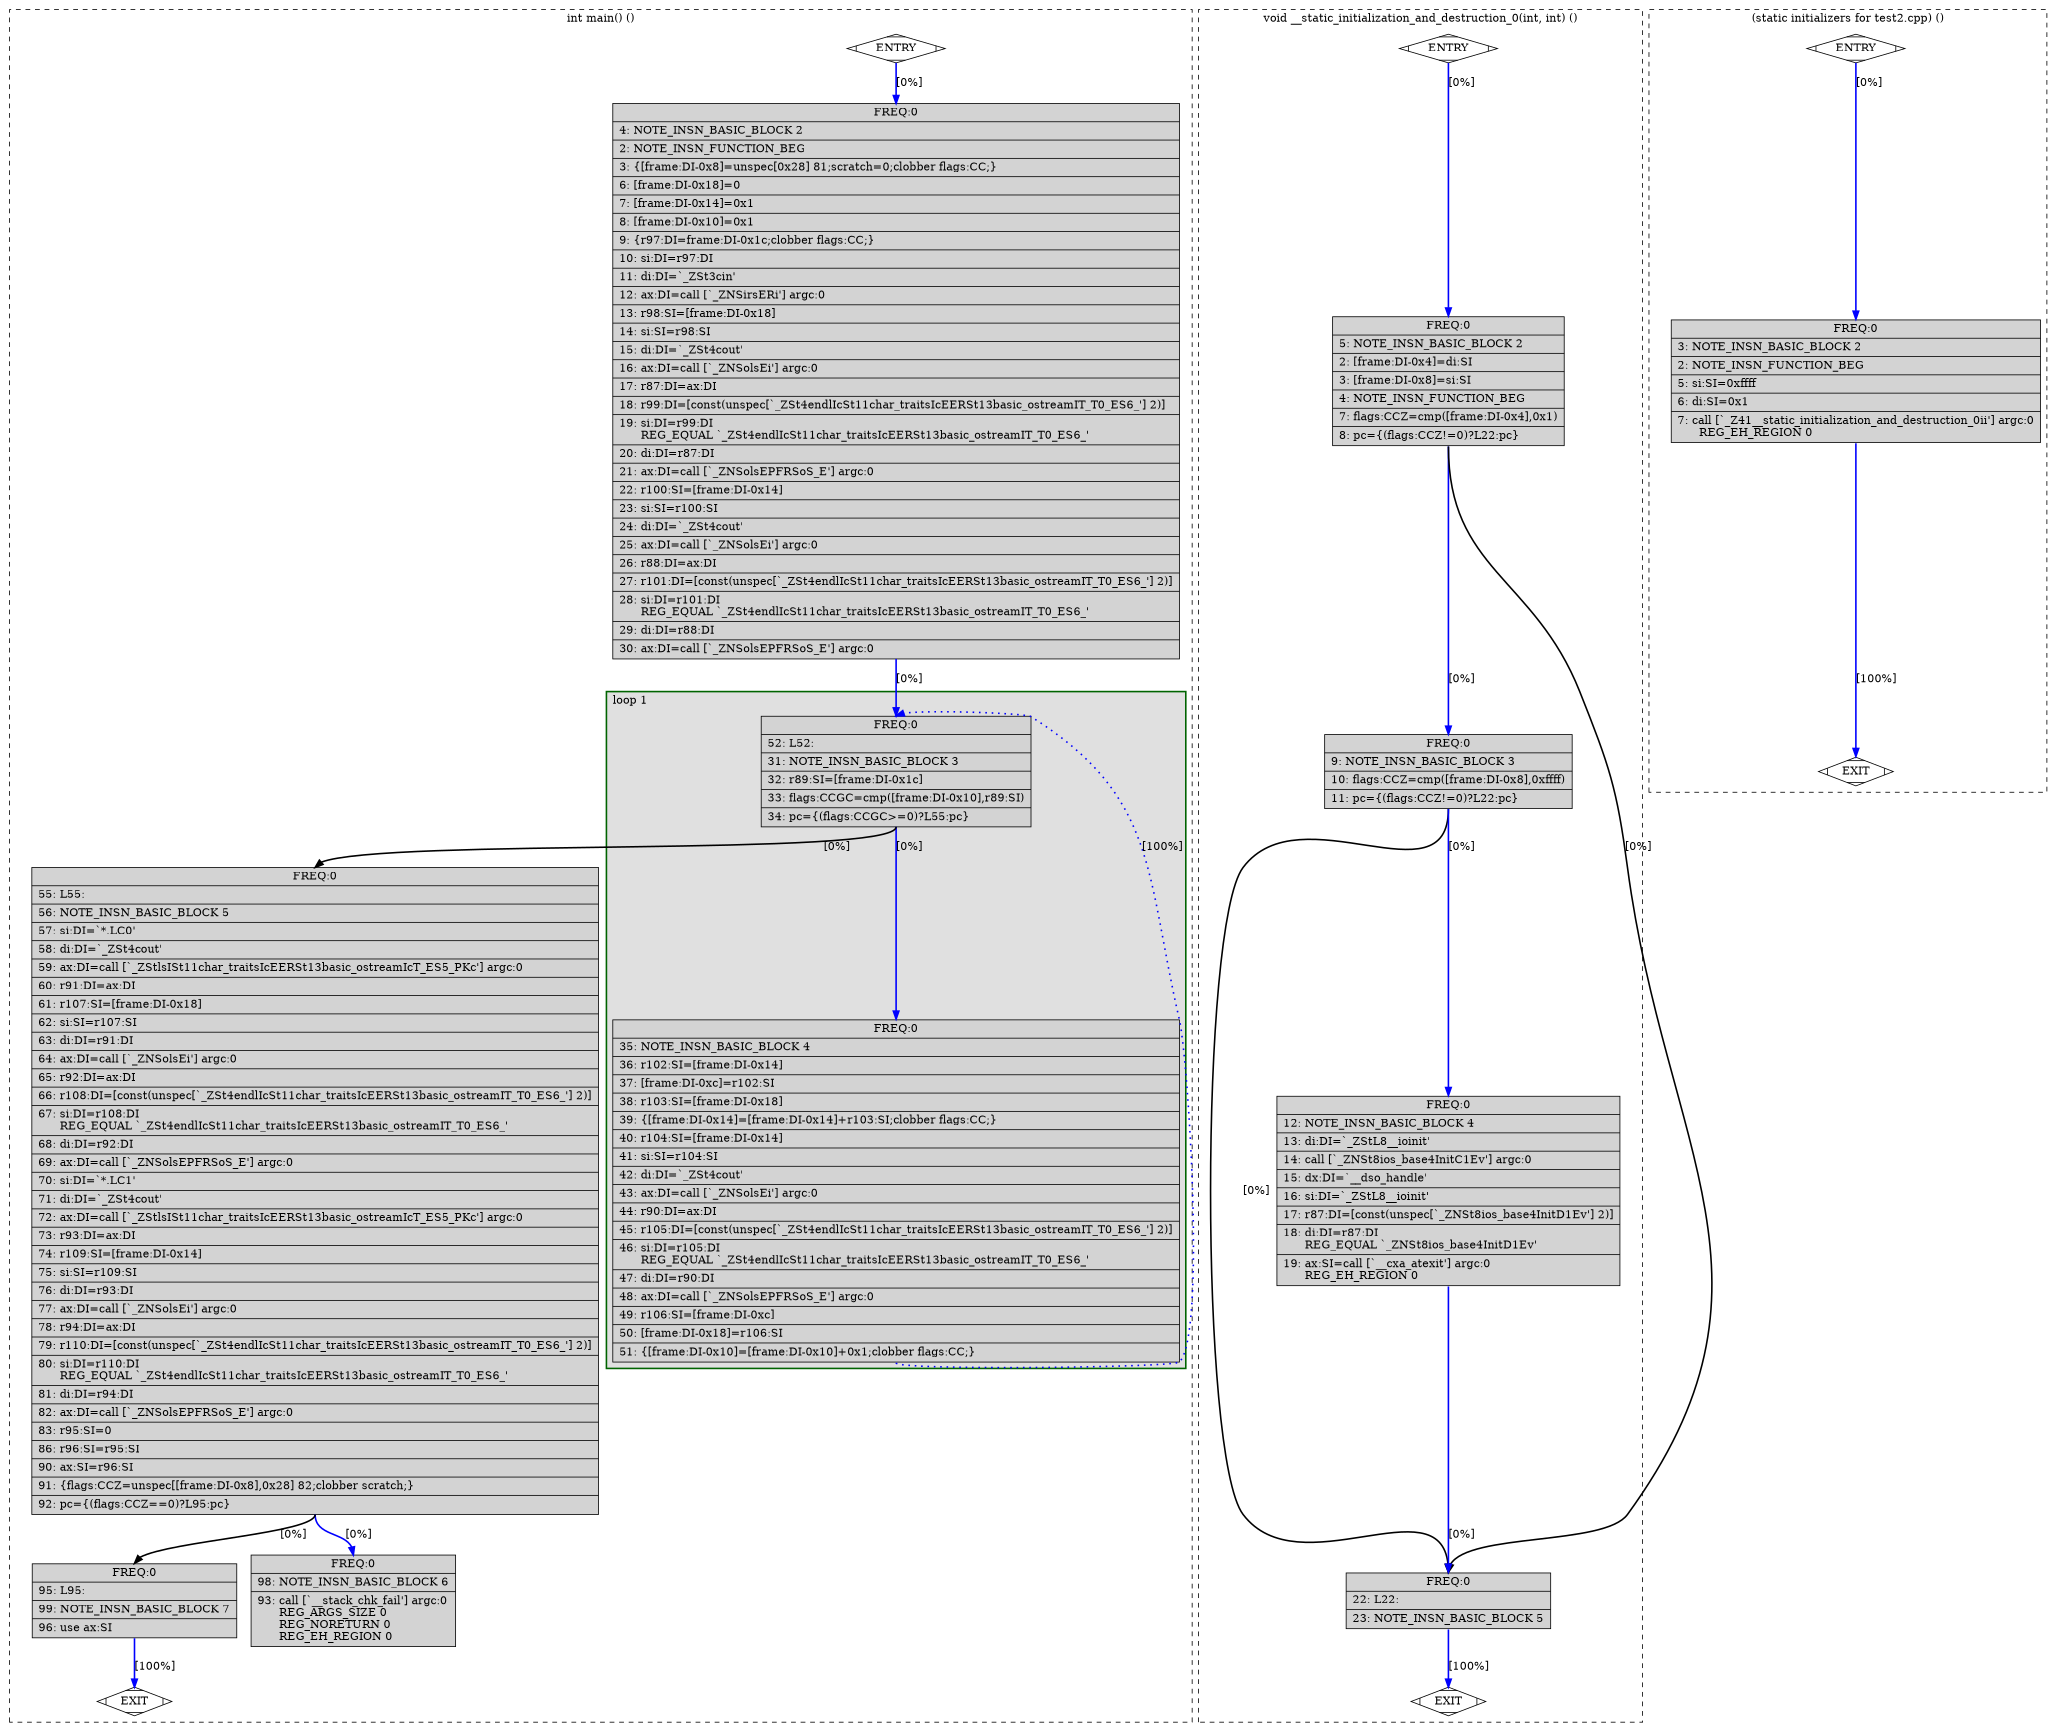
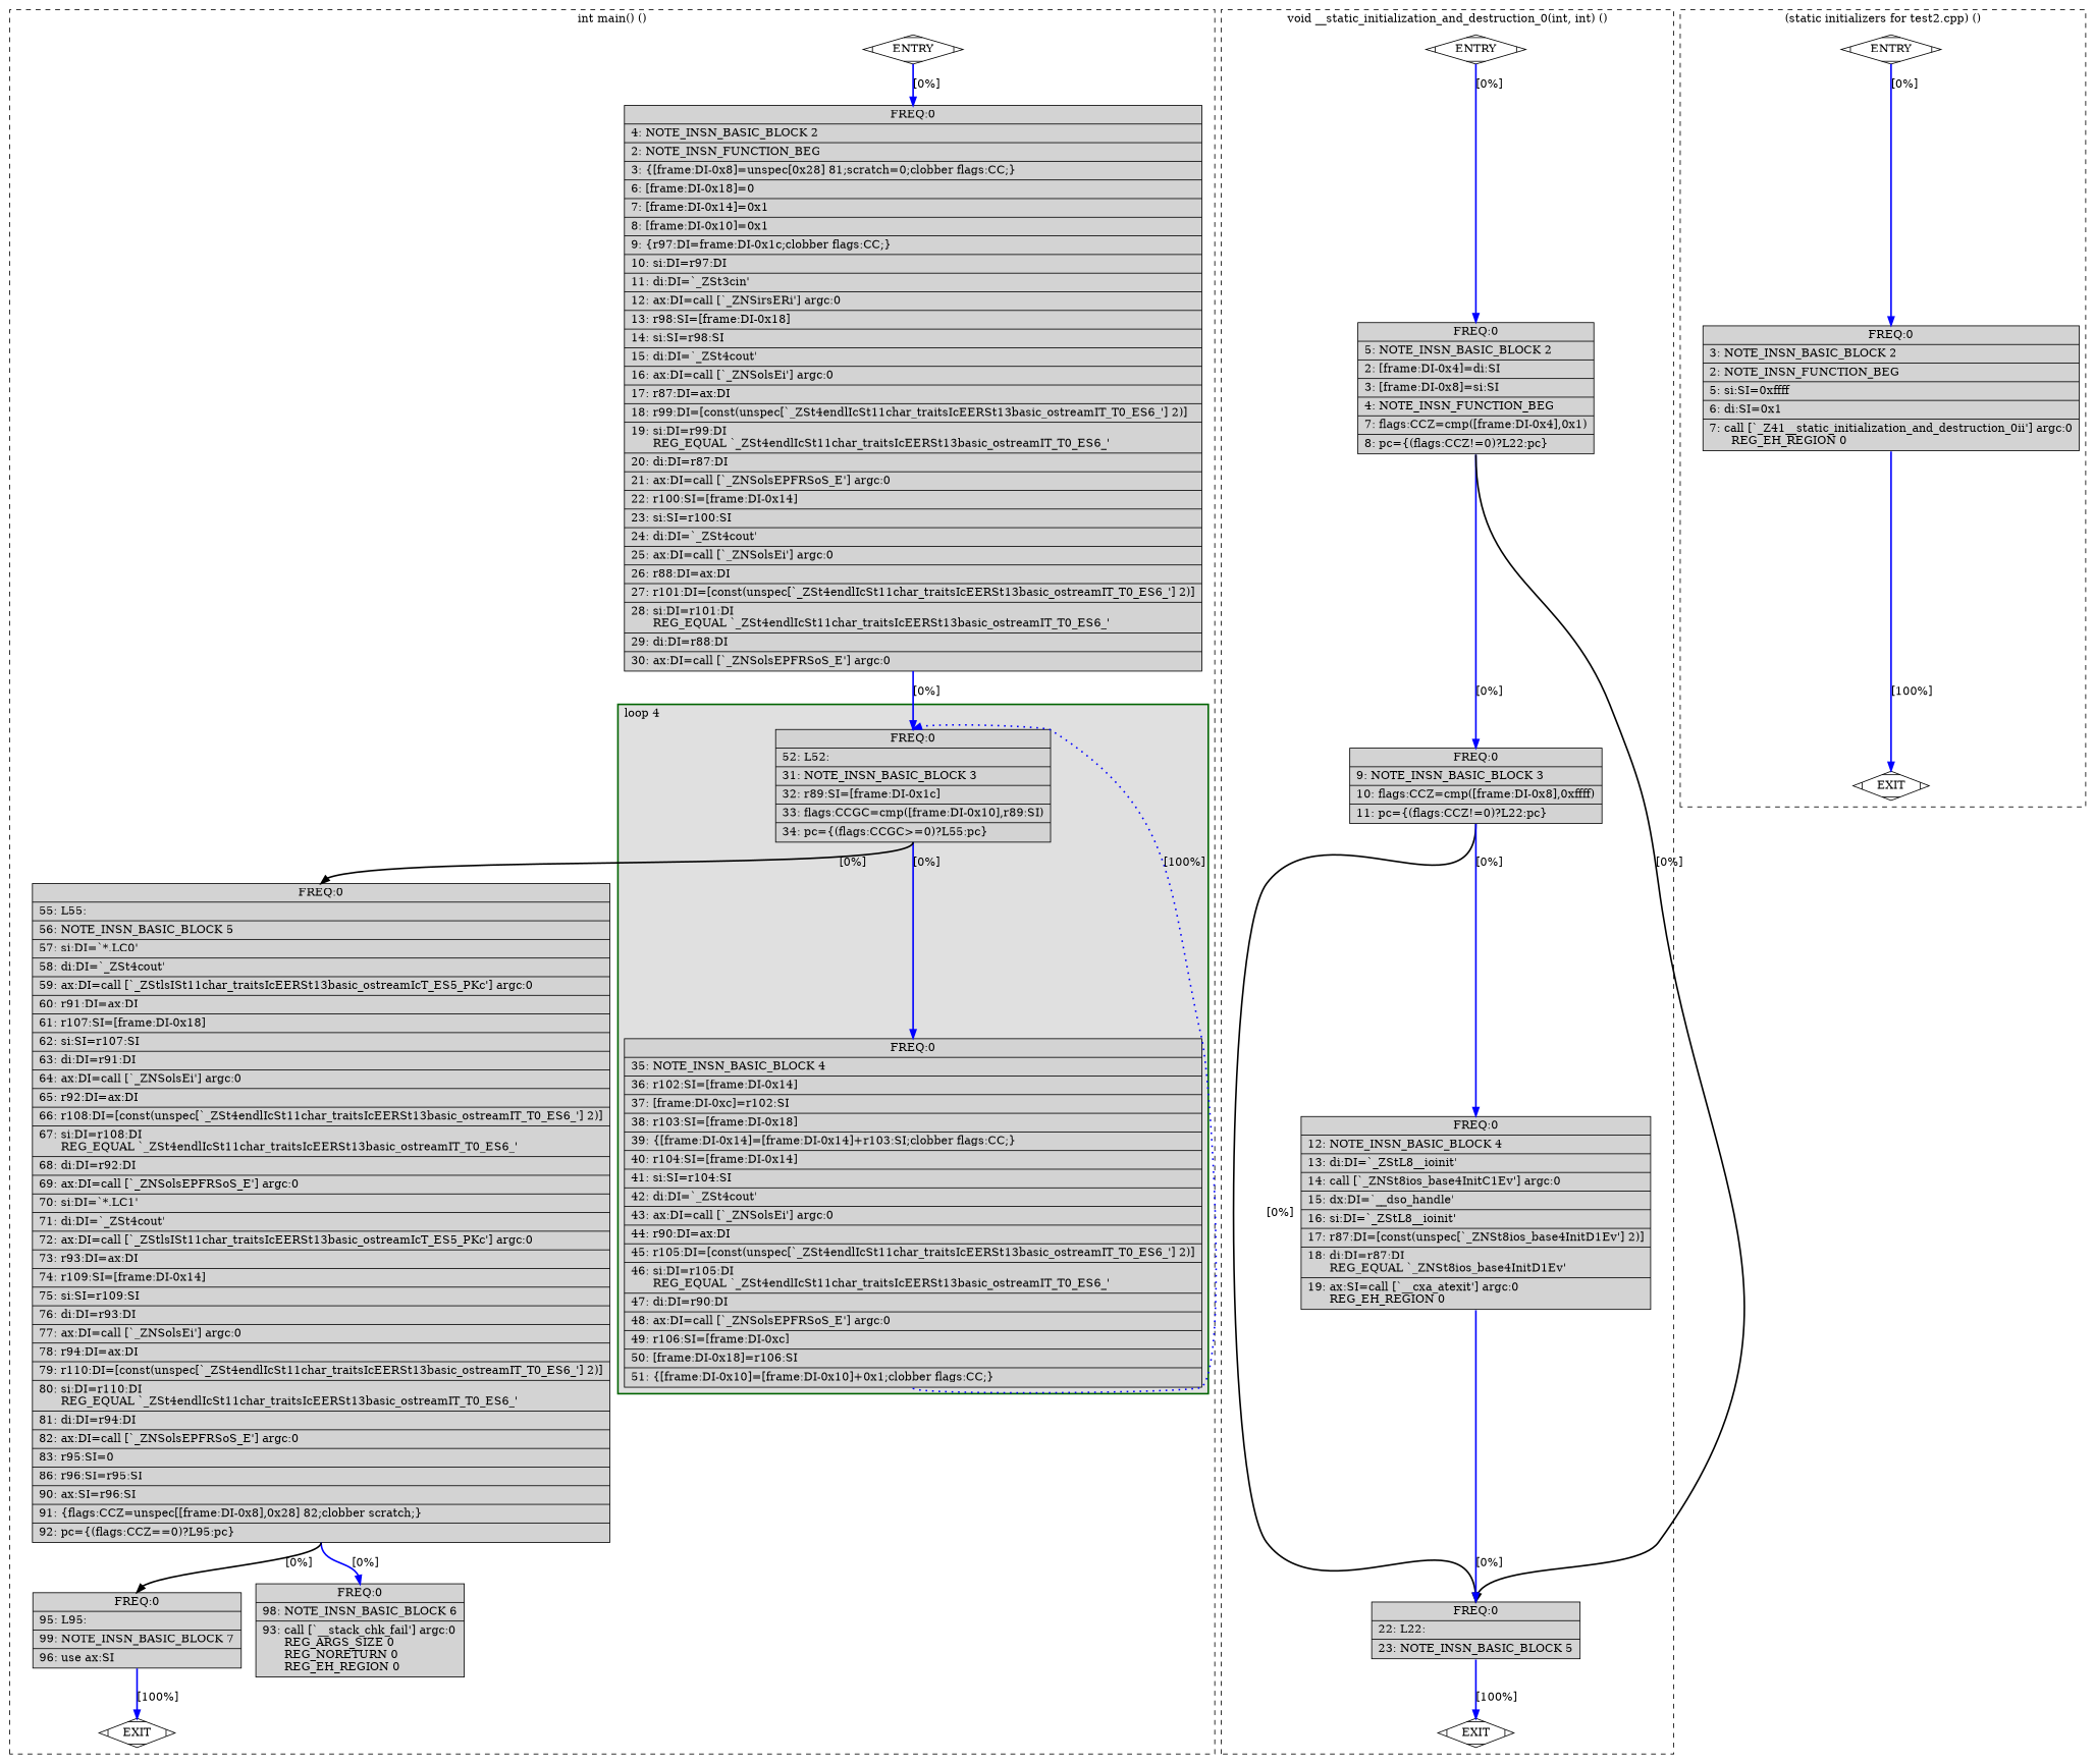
  digraph {
    node [fillcolor=lightgrey shape=record style=filled]
    edge [color=blue constraint=true headport=n style="solid,bold" tailport=s weight=100]
    n1 [label="{ FREQ:0 |\ \ \ 52:\ L52:\l|\ \ \ 31:\ NOTE_INSN_BASIC_BLOCK\ 3\l|\ \ \ 32:\ r89:SI=[frame:DI-0x1c]\l|\ \ \ 33:\ flags:CCGC=cmp([frame:DI-0x10],r89:SI)\l|\ \ \ 34:\ pc=\{(flags:CCGC\>=0)?L55:pc\}\l}"]
    n2 [label="{ FREQ:0 |\ \ \ 35:\ NOTE_INSN_BASIC_BLOCK\ 4\l|\ \ \ 36:\ r102:SI=[frame:DI-0x14]\l|\ \ \ 37:\ [frame:DI-0xc]=r102:SI\l|\ \ \ 38:\ r103:SI=[frame:DI-0x18]\l|\ \ \ 39:\ \{[frame:DI-0x14]=[frame:DI-0x14]+r103:SI;clobber\ flags:CC;\}\l|\ \ \ 40:\ r104:SI=[frame:DI-0x14]\l|\ \ \ 41:\ si:SI=r104:SI\l|\ \ \ 42:\ di:DI=`_ZSt4cout'\l|\ \ \ 43:\ ax:DI=call\ [`_ZNSolsEi']\ argc:0\l|\ \ \ 44:\ r90:DI=ax:DI\l|\ \ \ 45:\ r105:DI=[const(unspec[`_ZSt4endlIcSt11char_traitsIcEERSt13basic_ostreamIT_T0_ES6_']\ 2)]\l|\ \ \ 46:\ si:DI=r105:DI\l\ \ \ \ \ \ REG_EQUAL\ `_ZSt4endlIcSt11char_traitsIcEERSt13basic_ostreamIT_T0_ES6_'\l|\ \ \ 47:\ di:DI=r90:DI\l|\ \ \ 48:\ ax:DI=call\ [`_ZNSolsEPFRSoS_E']\ argc:0\l|\ \ \ 49:\ r106:SI=[frame:DI-0xc]\l|\ \ \ 50:\ [frame:DI-0x18]=r106:SI\l|\ \ \ 51:\ \{[frame:DI-0x10]=[frame:DI-0x10]+0x1;clobber\ flags:CC;\}\l}"]
    n3 [label="{ FREQ:0 |\ \ \ 55:\ L55:\l|\ \ \ 56:\ NOTE_INSN_BASIC_BLOCK\ 5\l|\ \ \ 57:\ si:DI=`*.LC0'\l|\ \ \ 58:\ di:DI=`_ZSt4cout'\l|\ \ \ 59:\ ax:DI=call\ [`_ZStlsISt11char_traitsIcEERSt13basic_ostreamIcT_ES5_PKc']\ argc:0\l|\ \ \ 60:\ r91:DI=ax:DI\l|\ \ \ 61:\ r107:SI=[frame:DI-0x18]\l|\ \ \ 62:\ si:SI=r107:SI\l|\ \ \ 63:\ di:DI=r91:DI\l|\ \ \ 64:\ ax:DI=call\ [`_ZNSolsEi']\ argc:0\l|\ \ \ 65:\ r92:DI=ax:DI\l|\ \ \ 66:\ r108:DI=[const(unspec[`_ZSt4endlIcSt11char_traitsIcEERSt13basic_ostreamIT_T0_ES6_']\ 2)]\l|\ \ \ 67:\ si:DI=r108:DI\l\ \ \ \ \ \ REG_EQUAL\ `_ZSt4endlIcSt11char_traitsIcEERSt13basic_ostreamIT_T0_ES6_'\l|\ \ \ 68:\ di:DI=r92:DI\l|\ \ \ 69:\ ax:DI=call\ [`_ZNSolsEPFRSoS_E']\ argc:0\l|\ \ \ 70:\ si:DI=`*.LC1'\l|\ \ \ 71:\ di:DI=`_ZSt4cout'\l|\ \ \ 72:\ ax:DI=call\ [`_ZStlsISt11char_traitsIcEERSt13basic_ostreamIcT_ES5_PKc']\ argc:0\l|\ \ \ 73:\ r93:DI=ax:DI\l|\ \ \ 74:\ r109:SI=[frame:DI-0x14]\l|\ \ \ 75:\ si:SI=r109:SI\l|\ \ \ 76:\ di:DI=r93:DI\l|\ \ \ 77:\ ax:DI=call\ [`_ZNSolsEi']\ argc:0\l|\ \ \ 78:\ r94:DI=ax:DI\l|\ \ \ 79:\ r110:DI=[const(unspec[`_ZSt4endlIcSt11char_traitsIcEERSt13basic_ostreamIT_T0_ES6_']\ 2)]\l|\ \ \ 80:\ si:DI=r110:DI\l\ \ \ \ \ \ REG_EQUAL\ `_ZSt4endlIcSt11char_traitsIcEERSt13basic_ostreamIT_T0_ES6_'\l|\ \ \ 81:\ di:DI=r94:DI\l|\ \ \ 82:\ ax:DI=call\ [`_ZNSolsEPFRSoS_E']\ argc:0\l|\ \ \ 83:\ r95:SI=0\l|\ \ \ 86:\ r96:SI=r95:SI\l|\ \ \ 90:\ ax:SI=r96:SI\l|\ \ \ 91:\ \{flags:CCZ=unspec[[frame:DI-0x8],0x28]\ 82;clobber\ scratch;\}\l|\ \ \ 92:\ pc=\{(flags:CCZ==0)?L95:pc\}\l}"]
    n4 [fillcolor=white label=ENTRY shape=Mdiamond]
    n5 [fillcolor=white label=EXIT shape=Mdiamond]
    n6 [label="{ FREQ:0 |\ \ \ \ 4:\ NOTE_INSN_BASIC_BLOCK\ 2\l|\ \ \ \ 2:\ NOTE_INSN_FUNCTION_BEG\l|\ \ \ \ 3:\ \{[frame:DI-0x8]=unspec[0x28]\ 81;scratch=0;clobber\ flags:CC;\}\l|\ \ \ \ 6:\ [frame:DI-0x18]=0\l|\ \ \ \ 7:\ [frame:DI-0x14]=0x1\l|\ \ \ \ 8:\ [frame:DI-0x10]=0x1\l|\ \ \ \ 9:\ \{r97:DI=frame:DI-0x1c;clobber\ flags:CC;\}\l|\ \ \ 10:\ si:DI=r97:DI\l|\ \ \ 11:\ di:DI=`_ZSt3cin'\l|\ \ \ 12:\ ax:DI=call\ [`_ZNSirsERi']\ argc:0\l|\ \ \ 13:\ r98:SI=[frame:DI-0x18]\l|\ \ \ 14:\ si:SI=r98:SI\l|\ \ \ 15:\ di:DI=`_ZSt4cout'\l|\ \ \ 16:\ ax:DI=call\ [`_ZNSolsEi']\ argc:0\l|\ \ \ 17:\ r87:DI=ax:DI\l|\ \ \ 18:\ r99:DI=[const(unspec[`_ZSt4endlIcSt11char_traitsIcEERSt13basic_ostreamIT_T0_ES6_']\ 2)]\l|\ \ \ 19:\ si:DI=r99:DI\l\ \ \ \ \ \ REG_EQUAL\ `_ZSt4endlIcSt11char_traitsIcEERSt13basic_ostreamIT_T0_ES6_'\l|\ \ \ 20:\ di:DI=r87:DI\l|\ \ \ 21:\ ax:DI=call\ [`_ZNSolsEPFRSoS_E']\ argc:0\l|\ \ \ 22:\ r100:SI=[frame:DI-0x14]\l|\ \ \ 23:\ si:SI=r100:SI\l|\ \ \ 24:\ di:DI=`_ZSt4cout'\l|\ \ \ 25:\ ax:DI=call\ [`_ZNSolsEi']\ argc:0\l|\ \ \ 26:\ r88:DI=ax:DI\l|\ \ \ 27:\ r101:DI=[const(unspec[`_ZSt4endlIcSt11char_traitsIcEERSt13basic_ostreamIT_T0_ES6_']\ 2)]\l|\ \ \ 28:\ si:DI=r101:DI\l\ \ \ \ \ \ REG_EQUAL\ `_ZSt4endlIcSt11char_traitsIcEERSt13basic_ostreamIT_T0_ES6_'\l|\ \ \ 29:\ di:DI=r88:DI\l|\ \ \ 30:\ ax:DI=call\ [`_ZNSolsEPFRSoS_E']\ argc:0\l}"]
    n7 [label="{ FREQ:0 |\ \ \ 98:\ NOTE_INSN_BASIC_BLOCK\ 6\l|\ \ \ 93:\ call\ [`__stack_chk_fail']\ argc:0\l\ \ \ \ \ \ REG_ARGS_SIZE\ 0\l\ \ \ \ \ \ REG_NORETURN\ 0\l\ \ \ \ \ \ REG_EH_REGION\ 0\l}"]
    n8 [label="{ FREQ:0 |\ \ \ 95:\ L95:\l|\ \ \ 99:\ NOTE_INSN_BASIC_BLOCK\ 7\l|\ \ \ 96:\ use\ ax:SI\l}"]
    n9 [fillcolor=white label=ENTRY shape=Mdiamond]
    n10 [fillcolor=white label=EXIT shape=Mdiamond]
    n11 [label="{ FREQ:0 |\ \ \ \ 5:\ NOTE_INSN_BASIC_BLOCK\ 2\l|\ \ \ \ 2:\ [frame:DI-0x4]=di:SI\l|\ \ \ \ 3:\ [frame:DI-0x8]=si:SI\l|\ \ \ \ 4:\ NOTE_INSN_FUNCTION_BEG\l|\ \ \ \ 7:\ flags:CCZ=cmp([frame:DI-0x4],0x1)\l|\ \ \ \ 8:\ pc=\{(flags:CCZ!=0)?L22:pc\}\l}"]
    n12 [label="{ FREQ:0 |\ \ \ \ 9:\ NOTE_INSN_BASIC_BLOCK\ 3\l|\ \ \ 10:\ flags:CCZ=cmp([frame:DI-0x8],0xffff)\l|\ \ \ 11:\ pc=\{(flags:CCZ!=0)?L22:pc\}\l}"]
    n13 [label="{ FREQ:0 |\ \ \ 22:\ L22:\l|\ \ \ 23:\ NOTE_INSN_BASIC_BLOCK\ 5\l}"]
    n14 [label="{ FREQ:0 |\ \ \ 12:\ NOTE_INSN_BASIC_BLOCK\ 4\l|\ \ \ 13:\ di:DI=`_ZStL8__ioinit'\l|\ \ \ 14:\ call\ [`_ZNSt8ios_base4InitC1Ev']\ argc:0\l|\ \ \ 15:\ dx:DI=`__dso_handle'\l|\ \ \ 16:\ si:DI=`_ZStL8__ioinit'\l|\ \ \ 17:\ r87:DI=[const(unspec[`_ZNSt8ios_base4InitD1Ev']\ 2)]\l|\ \ \ 18:\ di:DI=r87:DI\l\ \ \ \ \ \ REG_EQUAL\ `_ZNSt8ios_base4InitD1Ev'\l|\ \ \ 19:\ ax:SI=call\ [`__cxa_atexit']\ argc:0\l\ \ \ \ \ \ REG_EH_REGION\ 0\l}"]
    n15 [fillcolor=white label=ENTRY shape=Mdiamond]
    n16 [fillcolor=white label=EXIT shape=Mdiamond]
    n17 [label="{ FREQ:0 |\ \ \ \ 3:\ NOTE_INSN_BASIC_BLOCK\ 2\l|\ \ \ \ 2:\ NOTE_INSN_FUNCTION_BEG\l|\ \ \ \ 5:\ si:SI=0xffff\l|\ \ \ \ 6:\ di:SI=0x1\l|\ \ \ \ 7:\ call\ [`_Z41__static_initialization_and_destruction_0ii']\ argc:0\l\ \ \ \ \ \ REG_EH_REGION\ 0\l}"]
    subgraph cluster_1 {
      color=black
      label="int main() ()"
      style=dashed
      n3
      n4
      n5
      n6
      n7
      n8
      subgraph cluster_2 {
        color=darkgreen
        fillcolor=grey88
-       label="loop 1"
+       label="loop 4"
        labeljust=l
        penwidth=2
        style=filled
        n1
        n2
      }
    }
    subgraph cluster_3 {
      color=black
      label="void __static_initialization_and_destruction_0(int, int) ()"
      style=dashed
      n9
      n10
      n11
      n12
      n13
      n14
    }
    subgraph cluster_4 {
      color=black
      label="(static initializers for test2.cpp) ()"
      style=dashed
      n15
      n16
      n17
    }
    n1 -> n2 [label="[0%]"]
    n1 -> n3 [color=black label="[0%]" weight=10]
    n2 -> n1 [constraint=false label="[100%]" style="dotted,bold" weight=10]
    n3 -> n7 [label="[0%]"]
    n3 -> n8 [color=black label="[0%]" weight=10]
    n4 -> n5 [style=invis color="" weight=""]
    n4 -> n6 [label="[0%]"]
    n6 -> n1 [label="[0%]"]
    n8 -> n5 [label="[100%]"]
    n9 -> n10 [style=invis color="" weight=""]
    n9 -> n11 [label="[0%]"]
    n11 -> n12 [label="[0%]"]
    n11 -> n13 [color=black label="[0%]" weight=10]
    n12 -> n13 [color=black label="[0%]" weight=10]
    n12 -> n14 [label="[0%]"]
    n13 -> n10 [label="[100%]"]
    n14 -> n13 [label="[0%]"]
    n15 -> n16 [style=invis color="" weight=""]
    n15 -> n17 [label="[0%]"]
    n17 -> n16 [label="[100%]"]
  }
